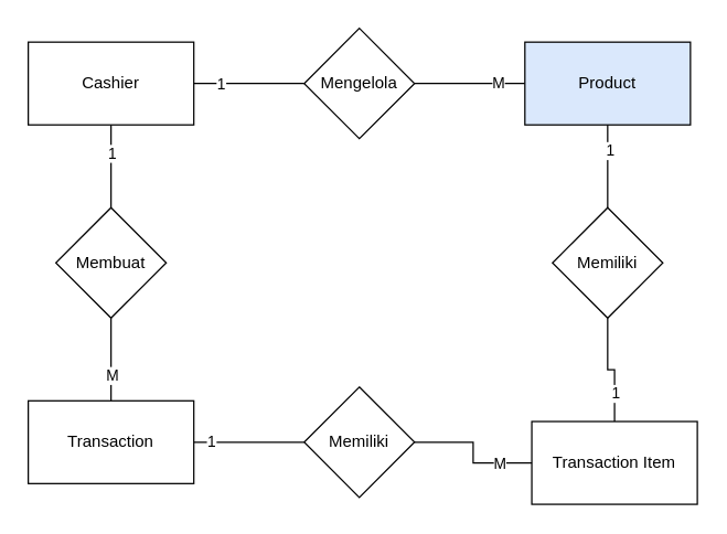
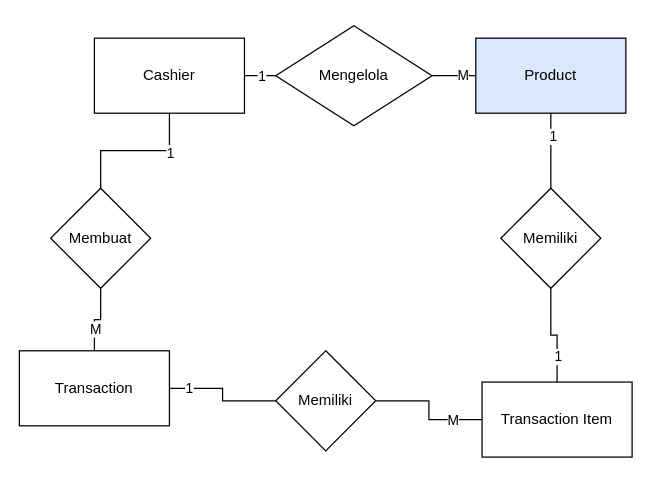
  <mxCell id="0" />
  <mxCell id="1" parent="0" />
  <mxCell id="2" style="edgeStyle=orthogonalEdgeStyle;rounded=0;orthogonalLoop=1;jettySize=auto;html=1;endArrow=none;endFill=0;" edge="1" parent="1" source="6" target="12"><mxGeometry relative="1" as="geometry" /></mxCell>
  <mxCell id="3" value="1" style="edgeLabel;html=1;align=center;verticalAlign=middle;resizable=0;points=[];" vertex="1" connectable="0" parent="2"><mxGeometry x="-0.525" relative="1" as="geometry"><mxPoint as="offset" /></mxGeometry></mxCell>
  <mxCell id="4" style="edgeStyle=orthogonalEdgeStyle;rounded=0;orthogonalLoop=1;jettySize=auto;html=1;endArrow=none;endFill=0;" edge="1" parent="1" source="6" target="9"><mxGeometry relative="1" as="geometry" /></mxCell>
  <mxCell id="5" value="1" style="edgeLabel;html=1;align=center;verticalAlign=middle;resizable=0;points=[];" vertex="1" connectable="0" parent="4"><mxGeometry x="-0.576" relative="1" as="geometry"><mxPoint y="7" as="offset" /></mxGeometry></mxCell>
- <mxCell id="6" value="Cashier" style="rounded=0;whiteSpace=wrap;html=1;" vertex="1" parent="1"><mxGeometry x="20" y="30" width="120" height="60" as="geometry" /></mxCell>
+ <mxCell id="6" value="Cashier" style="rounded=0;whiteSpace=wrap;html=1;" vertex="1" parent="1"><mxGeometry x="75" y="30" width="120" height="60" as="geometry" /></mxCell>
  <mxCell id="7" style="edgeStyle=orthogonalEdgeStyle;rounded=0;orthogonalLoop=1;jettySize=auto;html=1;endArrow=none;endFill=0;" edge="1" parent="1" source="9" target="18"><mxGeometry relative="1" as="geometry" /></mxCell>
  <mxCell id="8" value="M" style="edgeLabel;html=1;align=center;verticalAlign=middle;resizable=0;points=[];" vertex="1" connectable="0" parent="7"><mxGeometry x="0.357" relative="1" as="geometry"><mxPoint as="offset" /></mxGeometry></mxCell>
  <mxCell id="9" value="Membuat" style="rhombus;whiteSpace=wrap;html=1;" vertex="1" parent="1"><mxGeometry x="40" y="150" width="80" height="80" as="geometry" /></mxCell>
  <mxCell id="10" style="edgeStyle=orthogonalEdgeStyle;rounded=0;orthogonalLoop=1;jettySize=auto;html=1;endArrow=none;endFill=0;" edge="1" parent="1" source="12" target="13"><mxGeometry relative="1" as="geometry" /></mxCell>
  <mxCell id="11" value="M" style="edgeLabel;html=1;align=center;verticalAlign=middle;resizable=0;points=[];" vertex="1" connectable="0" parent="10"><mxGeometry x="0.493" y="1" relative="1" as="geometry"><mxPoint as="offset" /></mxGeometry></mxCell>
- <mxCell id="12" value="Mengelola" style="rhombus;whiteSpace=wrap;html=1;" vertex="1" parent="1"><mxGeometry x="220" y="20" width="80" height="80" as="geometry" /></mxCell>
+ <mxCell id="12" value="Mengelola" style="rhombus;whiteSpace=wrap;html=1;" vertex="1" parent="1"><mxGeometry x="220" y="20" width="125" height="80" as="geometry" /></mxCell>
  <mxCell id="13" value="Product" style="rounded=0;whiteSpace=wrap;html=1;fillColor=#dae8fc;" vertex="1" parent="1"><mxGeometry x="380" y="30" width="120" height="60" as="geometry" /></mxCell>
  <mxCell id="14" style="edgeStyle=orthogonalEdgeStyle;rounded=0;orthogonalLoop=1;jettySize=auto;html=1;endArrow=none;endFill=0;" edge="1" parent="1" source="19" target="25"><mxGeometry relative="1" as="geometry" /></mxCell>
  <mxCell id="15" value="1" style="edgeLabel;html=1;align=center;verticalAlign=middle;resizable=0;points=[];" vertex="1" connectable="0" parent="14"><mxGeometry x="-0.93" y="1" relative="1" as="geometry"><mxPoint x="1" y="-18" as="offset" /></mxGeometry></mxCell>
  <mxCell id="16" style="edgeStyle=orthogonalEdgeStyle;rounded=0;orthogonalLoop=1;jettySize=auto;html=1;endArrow=none;endFill=0;" edge="1" parent="1" source="18" target="22"><mxGeometry relative="1" as="geometry" /></mxCell>
  <mxCell id="17" value="1" style="edgeLabel;html=1;align=center;verticalAlign=middle;resizable=0;points=[];" vertex="1" connectable="0" parent="16"><mxGeometry x="-0.688" y="1" relative="1" as="geometry"><mxPoint as="offset" /></mxGeometry></mxCell>
- <mxCell id="18" value="Transaction" style="rounded=0;whiteSpace=wrap;html=1;" vertex="1" parent="1"><mxGeometry x="20" y="290" width="120" height="60" as="geometry" /></mxCell>
+ <mxCell id="18" value="Transaction" style="rounded=0;whiteSpace=wrap;html=1;" vertex="1" parent="1"><mxGeometry x="15" y="280" width="120" height="60" as="geometry" /></mxCell>
  <mxCell id="19" value="Transaction Item" style="rounded=0;whiteSpace=wrap;html=1;" vertex="1" parent="1"><mxGeometry x="385" y="305" width="120" height="60" as="geometry" /></mxCell>
  <mxCell id="20" style="edgeStyle=orthogonalEdgeStyle;rounded=0;orthogonalLoop=1;jettySize=auto;html=1;endArrow=none;endFill=0;" edge="1" parent="1" source="22" target="19"><mxGeometry relative="1" as="geometry" /></mxCell>
  <mxCell id="21" value="M" style="edgeLabel;html=1;align=center;verticalAlign=middle;resizable=0;points=[];" vertex="1" connectable="0" parent="20"><mxGeometry x="0.609" y="1" relative="1" as="geometry"><mxPoint x="-4" y="1" as="offset" /></mxGeometry></mxCell>
  <mxCell id="22" value="Memiliki" style="rhombus;whiteSpace=wrap;html=1;" vertex="1" parent="1"><mxGeometry x="220" y="280" width="80" height="80" as="geometry" /></mxCell>
  <mxCell id="23" style="edgeStyle=orthogonalEdgeStyle;rounded=0;orthogonalLoop=1;jettySize=auto;html=1;endArrow=none;endFill=0;" edge="1" parent="1" source="25" target="13"><mxGeometry relative="1" as="geometry" /></mxCell>
  <mxCell id="24" value="1" style="edgeLabel;html=1;align=center;verticalAlign=middle;resizable=0;points=[];" vertex="1" connectable="0" parent="23"><mxGeometry x="0.39" y="-1" relative="1" as="geometry"><mxPoint as="offset" /></mxGeometry></mxCell>
  <mxCell id="25" value="Memiliki" style="rhombus;whiteSpace=wrap;html=1;" vertex="1" parent="1"><mxGeometry x="400" y="150" width="80" height="80" as="geometry" /></mxCell>
